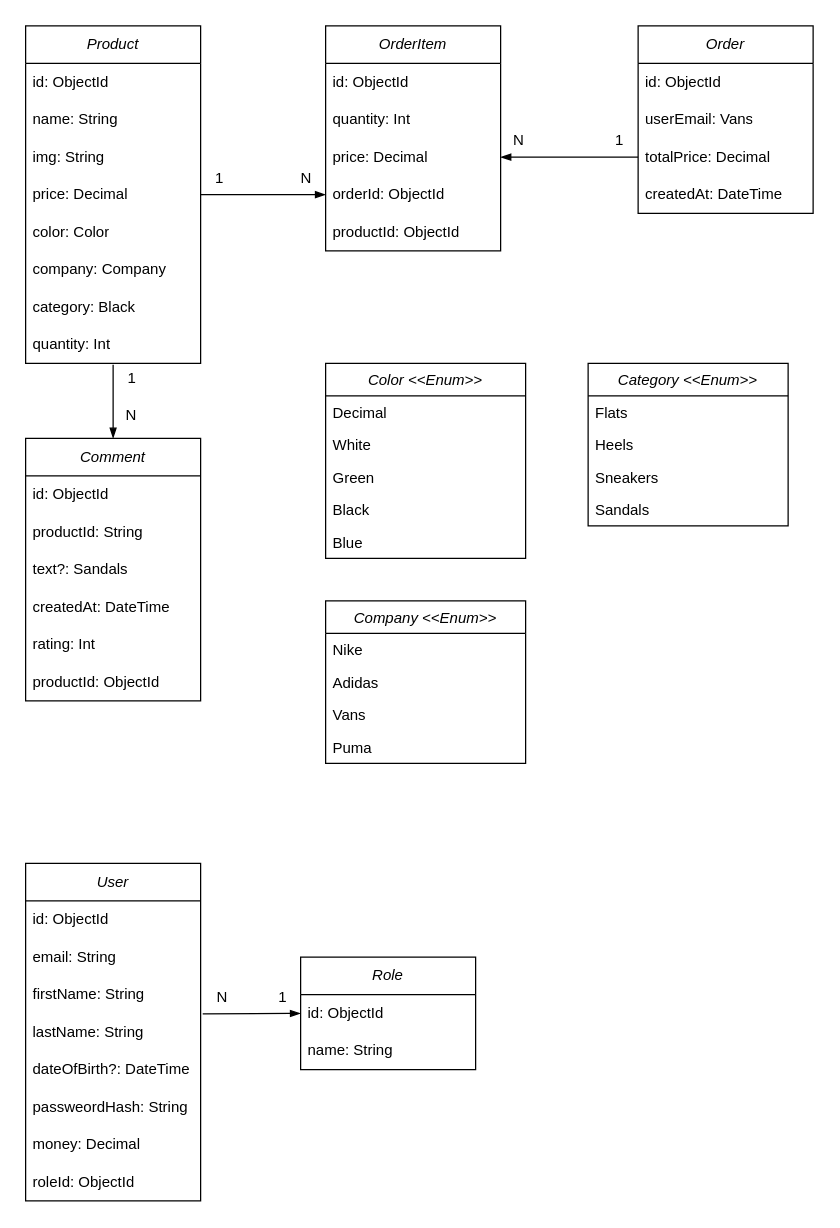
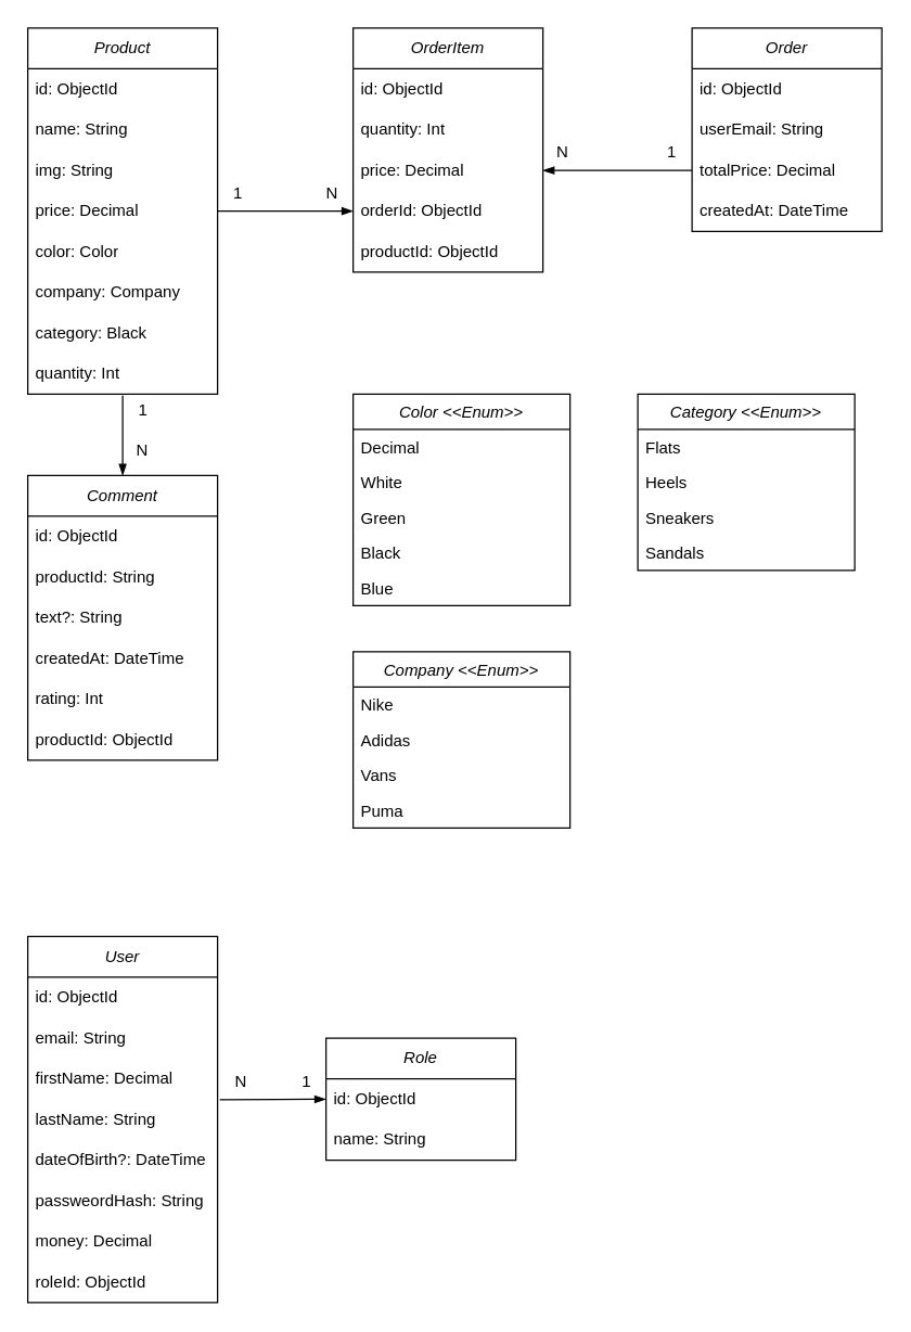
  <mxCell id="0" />
  <mxCell id="1" parent="0" />
  <mxCell id="2" value="&lt;i&gt;Product&lt;/i&gt;" style="swimlane;fontStyle=0;childLayout=stackLayout;horizontal=1;startSize=30;horizontalStack=0;resizeParent=1;resizeParentMax=0;resizeLast=0;collapsible=1;marginBottom=0;whiteSpace=wrap;html=1;" parent="1" vertex="1"><mxGeometry x="20" y="20" width="140" height="270" as="geometry" /></mxCell>
  <mxCell id="3" value="id: ObjectId" style="text;strokeColor=none;fillColor=none;align=left;verticalAlign=middle;spacingLeft=4;spacingRight=4;overflow=hidden;points=[[0,0.5],[1,0.5]];portConstraint=eastwest;rotatable=0;whiteSpace=wrap;html=1;" parent="2" vertex="1"><mxGeometry y="30" width="140" height="30" as="geometry" /></mxCell>
  <mxCell id="4" value="name: String" style="text;strokeColor=none;fillColor=none;align=left;verticalAlign=middle;spacingLeft=4;spacingRight=4;overflow=hidden;points=[[0,0.5],[1,0.5]];portConstraint=eastwest;rotatable=0;whiteSpace=wrap;html=1;" parent="2" vertex="1"><mxGeometry y="60" width="140" height="30" as="geometry" /></mxCell>
  <mxCell id="5" value="img: String" style="text;strokeColor=none;fillColor=none;align=left;verticalAlign=middle;spacingLeft=4;spacingRight=4;overflow=hidden;points=[[0,0.5],[1,0.5]];portConstraint=eastwest;rotatable=0;whiteSpace=wrap;html=1;" parent="2" vertex="1"><mxGeometry y="90" width="140" height="30" as="geometry" /></mxCell>
  <mxCell id="6" value="price: Decimal" style="text;strokeColor=none;fillColor=none;align=left;verticalAlign=middle;spacingLeft=4;spacingRight=4;overflow=hidden;points=[[0,0.5],[1,0.5]];portConstraint=eastwest;rotatable=0;whiteSpace=wrap;html=1;" parent="2" vertex="1"><mxGeometry y="120" width="140" height="30" as="geometry" /></mxCell>
  <mxCell id="7" value="color: Color" style="text;strokeColor=none;fillColor=none;align=left;verticalAlign=middle;spacingLeft=4;spacingRight=4;overflow=hidden;points=[[0,0.5],[1,0.5]];portConstraint=eastwest;rotatable=0;whiteSpace=wrap;html=1;" parent="2" vertex="1"><mxGeometry y="150" width="140" height="30" as="geometry" /></mxCell>
  <mxCell id="8" value="company: Company" style="text;strokeColor=none;fillColor=none;align=left;verticalAlign=middle;spacingLeft=4;spacingRight=4;overflow=hidden;points=[[0,0.5],[1,0.5]];portConstraint=eastwest;rotatable=0;whiteSpace=wrap;html=1;" parent="2" vertex="1"><mxGeometry y="180" width="140" height="30" as="geometry" /></mxCell>
  <mxCell id="9" value="category: Black" style="text;strokeColor=none;fillColor=none;align=left;verticalAlign=middle;spacingLeft=4;spacingRight=4;overflow=hidden;points=[[0,0.5],[1,0.5]];portConstraint=eastwest;rotatable=0;whiteSpace=wrap;html=1;" parent="2" vertex="1"><mxGeometry y="210" width="140" height="30" as="geometry" /></mxCell>
  <mxCell id="10" value="quantity: Int" style="text;strokeColor=none;fillColor=none;align=left;verticalAlign=middle;spacingLeft=4;spacingRight=4;overflow=hidden;points=[[0,0.5],[1,0.5]];portConstraint=eastwest;rotatable=0;whiteSpace=wrap;html=1;" parent="2" vertex="1"><mxGeometry y="240" width="140" height="30" as="geometry" /></mxCell>
  <mxCell id="11" value="&lt;i&gt;Comment&lt;/i&gt;" style="swimlane;fontStyle=0;childLayout=stackLayout;horizontal=1;startSize=30;horizontalStack=0;resizeParent=1;resizeParentMax=0;resizeLast=0;collapsible=1;marginBottom=0;whiteSpace=wrap;html=1;" parent="1" vertex="1"><mxGeometry x="20" y="350" width="140" height="210" as="geometry" /></mxCell>
  <mxCell id="12" value="id: ObjectId" style="text;strokeColor=none;fillColor=none;align=left;verticalAlign=middle;spacingLeft=4;spacingRight=4;overflow=hidden;points=[[0,0.5],[1,0.5]];portConstraint=eastwest;rotatable=0;whiteSpace=wrap;html=1;" parent="11" vertex="1"><mxGeometry y="30" width="140" height="30" as="geometry" /></mxCell>
  <mxCell id="13" value="productId: String" style="text;strokeColor=none;fillColor=none;align=left;verticalAlign=middle;spacingLeft=4;spacingRight=4;overflow=hidden;points=[[0,0.5],[1,0.5]];portConstraint=eastwest;rotatable=0;whiteSpace=wrap;html=1;" parent="11" vertex="1"><mxGeometry y="60" width="140" height="30" as="geometry" /></mxCell>
- <mxCell id="14" value="text?: Sandals" style="text;strokeColor=none;fillColor=none;align=left;verticalAlign=middle;spacingLeft=4;spacingRight=4;overflow=hidden;points=[[0,0.5],[1,0.5]];portConstraint=eastwest;rotatable=0;whiteSpace=wrap;html=1;" parent="11" vertex="1"><mxGeometry y="90" width="140" height="30" as="geometry" /></mxCell>
+ <mxCell id="14" value="text?: String" style="text;strokeColor=none;fillColor=none;align=left;verticalAlign=middle;spacingLeft=4;spacingRight=4;overflow=hidden;points=[[0,0.5],[1,0.5]];portConstraint=eastwest;rotatable=0;whiteSpace=wrap;html=1;" parent="11" vertex="1"><mxGeometry y="90" width="140" height="30" as="geometry" /></mxCell>
  <mxCell id="15" value="createdAt: DateTime" style="text;strokeColor=none;fillColor=none;align=left;verticalAlign=middle;spacingLeft=4;spacingRight=4;overflow=hidden;points=[[0,0.5],[1,0.5]];portConstraint=eastwest;rotatable=0;whiteSpace=wrap;html=1;" parent="11" vertex="1"><mxGeometry y="120" width="140" height="30" as="geometry" /></mxCell>
  <mxCell id="16" value="rating: Int" style="text;strokeColor=none;fillColor=none;align=left;verticalAlign=middle;spacingLeft=4;spacingRight=4;overflow=hidden;points=[[0,0.5],[1,0.5]];portConstraint=eastwest;rotatable=0;whiteSpace=wrap;html=1;" parent="11" vertex="1"><mxGeometry y="150" width="140" height="30" as="geometry" /></mxCell>
  <mxCell id="17" value="productId: ObjectId" style="text;strokeColor=none;fillColor=none;align=left;verticalAlign=middle;spacingLeft=4;spacingRight=4;overflow=hidden;points=[[0,0.5],[1,0.5]];portConstraint=eastwest;rotatable=0;whiteSpace=wrap;html=1;" parent="11" vertex="1"><mxGeometry y="180" width="140" height="30" as="geometry" /></mxCell>
  <mxCell id="18" value="" style="endArrow=blockThin;shadow=0;strokeWidth=1;rounded=0;curved=0;endFill=1;edgeStyle=elbowEdgeStyle;elbow=vertical;entryX=0.5;entryY=0;entryDx=0;entryDy=0;" parent="1" target="11" edge="1"><mxGeometry x="0.5" y="41" relative="1" as="geometry"><mxPoint x="90" y="291" as="sourcePoint" /><mxPoint x="200" y="90" as="targetPoint" /><mxPoint x="-40" y="32" as="offset" /></mxGeometry></mxCell>
  <mxCell id="19" value="1" style="resizable=0;align=left;verticalAlign=bottom;labelBackgroundColor=none;fontSize=12;" parent="18" connectable="0" vertex="1"><mxGeometry x="-1" relative="1" as="geometry"><mxPoint x="10" y="19" as="offset" /></mxGeometry></mxCell>
  <mxCell id="20" value="N" style="resizable=0;align=right;verticalAlign=bottom;labelBackgroundColor=none;fontSize=12;" parent="18" connectable="0" vertex="1"><mxGeometry x="1" relative="1" as="geometry"><mxPoint x="20" y="-10" as="offset" /></mxGeometry></mxCell>
  <mxCell id="21" value="&lt;i&gt;Order&lt;/i&gt;" style="swimlane;fontStyle=0;childLayout=stackLayout;horizontal=1;startSize=30;horizontalStack=0;resizeParent=1;resizeParentMax=0;resizeLast=0;collapsible=1;marginBottom=0;whiteSpace=wrap;html=1;" parent="1" vertex="1"><mxGeometry x="510" y="20" width="140" height="150" as="geometry" /></mxCell>
  <mxCell id="22" value="id: ObjectId" style="text;strokeColor=none;fillColor=none;align=left;verticalAlign=middle;spacingLeft=4;spacingRight=4;overflow=hidden;points=[[0,0.5],[1,0.5]];portConstraint=eastwest;rotatable=0;whiteSpace=wrap;html=1;" parent="21" vertex="1"><mxGeometry y="30" width="140" height="30" as="geometry" /></mxCell>
- <mxCell id="23" value="userEmail: Vans" style="text;strokeColor=none;fillColor=none;align=left;verticalAlign=middle;spacingLeft=4;spacingRight=4;overflow=hidden;points=[[0,0.5],[1,0.5]];portConstraint=eastwest;rotatable=0;whiteSpace=wrap;html=1;" parent="21" vertex="1"><mxGeometry y="60" width="140" height="30" as="geometry" /></mxCell>
+ <mxCell id="23" value="userEmail: String" style="text;strokeColor=none;fillColor=none;align=left;verticalAlign=middle;spacingLeft=4;spacingRight=4;overflow=hidden;points=[[0,0.5],[1,0.5]];portConstraint=eastwest;rotatable=0;whiteSpace=wrap;html=1;" parent="21" vertex="1"><mxGeometry y="60" width="140" height="30" as="geometry" /></mxCell>
  <mxCell id="24" value="totalPrice: Decimal" style="text;strokeColor=none;fillColor=none;align=left;verticalAlign=middle;spacingLeft=4;spacingRight=4;overflow=hidden;points=[[0,0.5],[1,0.5]];portConstraint=eastwest;rotatable=0;whiteSpace=wrap;html=1;" parent="21" vertex="1"><mxGeometry y="90" width="140" height="30" as="geometry" /></mxCell>
  <mxCell id="25" value="createdAt: DateTime" style="text;strokeColor=none;fillColor=none;align=left;verticalAlign=middle;spacingLeft=4;spacingRight=4;overflow=hidden;points=[[0,0.5],[1,0.5]];portConstraint=eastwest;rotatable=0;whiteSpace=wrap;html=1;" parent="21" vertex="1"><mxGeometry y="120" width="140" height="30" as="geometry" /></mxCell>
  <mxCell id="26" value="&lt;i&gt;OrderItem&lt;/i&gt;" style="swimlane;fontStyle=0;childLayout=stackLayout;horizontal=1;startSize=30;horizontalStack=0;resizeParent=1;resizeParentMax=0;resizeLast=0;collapsible=1;marginBottom=0;whiteSpace=wrap;html=1;" parent="1" vertex="1"><mxGeometry x="260" y="20" width="140" height="180" as="geometry" /></mxCell>
  <mxCell id="27" value="id: ObjectId" style="text;strokeColor=none;fillColor=none;align=left;verticalAlign=middle;spacingLeft=4;spacingRight=4;overflow=hidden;points=[[0,0.5],[1,0.5]];portConstraint=eastwest;rotatable=0;whiteSpace=wrap;html=1;" parent="26" vertex="1"><mxGeometry y="30" width="140" height="30" as="geometry" /></mxCell>
  <mxCell id="28" value="quantity: Int" style="text;strokeColor=none;fillColor=none;align=left;verticalAlign=middle;spacingLeft=4;spacingRight=4;overflow=hidden;points=[[0,0.5],[1,0.5]];portConstraint=eastwest;rotatable=0;whiteSpace=wrap;html=1;" parent="26" vertex="1"><mxGeometry y="60" width="140" height="30" as="geometry" /></mxCell>
  <mxCell id="29" value="price: Decimal" style="text;strokeColor=none;fillColor=none;align=left;verticalAlign=middle;spacingLeft=4;spacingRight=4;overflow=hidden;points=[[0,0.5],[1,0.5]];portConstraint=eastwest;rotatable=0;whiteSpace=wrap;html=1;" parent="26" vertex="1"><mxGeometry y="90" width="140" height="30" as="geometry" /></mxCell>
  <mxCell id="30" value="orderId: ObjectId" style="text;strokeColor=none;fillColor=none;align=left;verticalAlign=middle;spacingLeft=4;spacingRight=4;overflow=hidden;points=[[0,0.5],[1,0.5]];portConstraint=eastwest;rotatable=0;whiteSpace=wrap;html=1;" parent="26" vertex="1"><mxGeometry y="120" width="140" height="30" as="geometry" /></mxCell>
  <mxCell id="31" value="productId: ObjectId" style="text;strokeColor=none;fillColor=none;align=left;verticalAlign=middle;spacingLeft=4;spacingRight=4;overflow=hidden;points=[[0,0.5],[1,0.5]];portConstraint=eastwest;rotatable=0;whiteSpace=wrap;html=1;" parent="26" vertex="1"><mxGeometry y="150" width="140" height="30" as="geometry" /></mxCell>
  <mxCell id="32" value="" style="endArrow=blockThin;shadow=0;strokeWidth=1;rounded=0;curved=0;endFill=1;edgeStyle=elbowEdgeStyle;elbow=vertical;entryX=1;entryY=0.5;entryDx=0;entryDy=0;exitX=0;exitY=0.5;exitDx=0;exitDy=0;" parent="1" source="24" target="29" edge="1"><mxGeometry x="0.5" y="41" relative="1" as="geometry"><mxPoint x="440" y="95.5" as="sourcePoint" /><mxPoint x="440" y="154.5" as="targetPoint" /><mxPoint x="-40" y="32" as="offset" /></mxGeometry></mxCell>
  <mxCell id="33" value="1" style="resizable=0;align=left;verticalAlign=bottom;labelBackgroundColor=none;fontSize=12;" parent="32" connectable="0" vertex="1"><mxGeometry x="-1" relative="1" as="geometry"><mxPoint x="-20" y="-5" as="offset" /></mxGeometry></mxCell>
  <mxCell id="34" value="N" style="resizable=0;align=right;verticalAlign=bottom;labelBackgroundColor=none;fontSize=12;" parent="32" connectable="0" vertex="1"><mxGeometry x="1" relative="1" as="geometry"><mxPoint x="20" y="-5" as="offset" /></mxGeometry></mxCell>
  <mxCell id="35" value="" style="endArrow=blockThin;shadow=0;strokeWidth=1;rounded=0;curved=0;endFill=1;edgeStyle=elbowEdgeStyle;elbow=vertical;entryX=0;entryY=0.5;entryDx=0;entryDy=0;exitX=1;exitY=0.5;exitDx=0;exitDy=0;" parent="1" source="6" edge="1"><mxGeometry x="0.5" y="41" relative="1" as="geometry"><mxPoint x="210" y="125.5" as="sourcePoint" /><mxPoint x="260" y="155" as="targetPoint" /><mxPoint x="-40" y="32" as="offset" /></mxGeometry></mxCell>
  <mxCell id="36" value="1" style="resizable=0;align=left;verticalAlign=bottom;labelBackgroundColor=none;fontSize=12;" parent="35" connectable="0" vertex="1"><mxGeometry x="-1" relative="1" as="geometry"><mxPoint x="10" y="-5" as="offset" /></mxGeometry></mxCell>
  <mxCell id="37" value="N" style="resizable=0;align=right;verticalAlign=bottom;labelBackgroundColor=none;fontSize=12;" parent="35" connectable="0" vertex="1"><mxGeometry x="1" relative="1" as="geometry"><mxPoint x="-10" y="-5" as="offset" /></mxGeometry></mxCell>
  <mxCell id="38" value="Color &lt;&lt;Enum&gt;&gt;" style="swimlane;fontStyle=2;align=center;verticalAlign=top;childLayout=stackLayout;horizontal=1;startSize=26;horizontalStack=0;resizeParent=1;resizeLast=0;collapsible=1;marginBottom=0;rounded=0;shadow=0;strokeWidth=1;" parent="1" vertex="1"><mxGeometry x="260" y="290" width="160" height="156" as="geometry"><mxRectangle x="550" y="140" width="160" height="26" as="alternateBounds" /></mxGeometry></mxCell>
  <mxCell id="39" value="Decimal" style="text;align=left;verticalAlign=top;spacingLeft=4;spacingRight=4;overflow=hidden;rotatable=0;points=[[0,0.5],[1,0.5]];portConstraint=eastwest;" parent="38" vertex="1"><mxGeometry y="26" width="160" height="26" as="geometry" /></mxCell>
  <mxCell id="40" value="White" style="text;align=left;verticalAlign=top;spacingLeft=4;spacingRight=4;overflow=hidden;rotatable=0;points=[[0,0.5],[1,0.5]];portConstraint=eastwest;rounded=0;shadow=0;html=0;" parent="38" vertex="1"><mxGeometry y="52" width="160" height="26" as="geometry" /></mxCell>
  <mxCell id="41" value="Green" style="text;align=left;verticalAlign=top;spacingLeft=4;spacingRight=4;overflow=hidden;rotatable=0;points=[[0,0.5],[1,0.5]];portConstraint=eastwest;rounded=0;shadow=0;html=0;" parent="38" vertex="1"><mxGeometry y="78" width="160" height="26" as="geometry" /></mxCell>
  <mxCell id="42" value="Black" style="text;align=left;verticalAlign=top;spacingLeft=4;spacingRight=4;overflow=hidden;rotatable=0;points=[[0,0.5],[1,0.5]];portConstraint=eastwest;rounded=0;shadow=0;html=0;" parent="38" vertex="1"><mxGeometry y="104" width="160" height="26" as="geometry" /></mxCell>
  <mxCell id="43" value="Blue" style="text;align=left;verticalAlign=top;spacingLeft=4;spacingRight=4;overflow=hidden;rotatable=0;points=[[0,0.5],[1,0.5]];portConstraint=eastwest;rounded=0;shadow=0;html=0;" parent="38" vertex="1"><mxGeometry y="130" width="160" height="26" as="geometry" /></mxCell>
  <mxCell id="44" value="Category &lt;&lt;Enum&gt;&gt;" style="swimlane;fontStyle=2;align=center;verticalAlign=top;childLayout=stackLayout;horizontal=1;startSize=26;horizontalStack=0;resizeParent=1;resizeLast=0;collapsible=1;marginBottom=0;rounded=0;shadow=0;strokeWidth=1;" parent="1" vertex="1"><mxGeometry x="470" y="290" width="160" height="130" as="geometry"><mxRectangle x="550" y="140" width="160" height="26" as="alternateBounds" /></mxGeometry></mxCell>
  <mxCell id="45" value="Flats" style="text;align=left;verticalAlign=top;spacingLeft=4;spacingRight=4;overflow=hidden;rotatable=0;points=[[0,0.5],[1,0.5]];portConstraint=eastwest;" parent="44" vertex="1"><mxGeometry y="26" width="160" height="26" as="geometry" /></mxCell>
  <mxCell id="46" value="Heels" style="text;align=left;verticalAlign=top;spacingLeft=4;spacingRight=4;overflow=hidden;rotatable=0;points=[[0,0.5],[1,0.5]];portConstraint=eastwest;rounded=0;shadow=0;html=0;" parent="44" vertex="1"><mxGeometry y="52" width="160" height="26" as="geometry" /></mxCell>
  <mxCell id="47" value="Sneakers&#10;" style="text;align=left;verticalAlign=top;spacingLeft=4;spacingRight=4;overflow=hidden;rotatable=0;points=[[0,0.5],[1,0.5]];portConstraint=eastwest;rounded=0;shadow=0;html=0;" parent="44" vertex="1"><mxGeometry y="78" width="160" height="26" as="geometry" /></mxCell>
  <mxCell id="48" value="Sandals" style="text;align=left;verticalAlign=top;spacingLeft=4;spacingRight=4;overflow=hidden;rotatable=0;points=[[0,0.5],[1,0.5]];portConstraint=eastwest;rounded=0;shadow=0;html=0;" parent="44" vertex="1"><mxGeometry y="104" width="160" height="26" as="geometry" /></mxCell>
  <mxCell id="49" value="Company &lt;&lt;Enum&gt;&gt;" style="swimlane;fontStyle=2;align=center;verticalAlign=top;childLayout=stackLayout;horizontal=1;startSize=26;horizontalStack=0;resizeParent=1;resizeLast=0;collapsible=1;marginBottom=0;rounded=0;shadow=0;strokeWidth=1;" parent="1" vertex="1"><mxGeometry x="260" y="480" width="160" height="130" as="geometry"><mxRectangle x="550" y="140" width="160" height="26" as="alternateBounds" /></mxGeometry></mxCell>
  <mxCell id="50" value="Nike" style="text;align=left;verticalAlign=top;spacingLeft=4;spacingRight=4;overflow=hidden;rotatable=0;points=[[0,0.5],[1,0.5]];portConstraint=eastwest;" parent="49" vertex="1"><mxGeometry y="26" width="160" height="26" as="geometry" /></mxCell>
  <mxCell id="51" value="Adidas" style="text;align=left;verticalAlign=top;spacingLeft=4;spacingRight=4;overflow=hidden;rotatable=0;points=[[0,0.5],[1,0.5]];portConstraint=eastwest;rounded=0;shadow=0;html=0;" parent="49" vertex="1"><mxGeometry y="52" width="160" height="26" as="geometry" /></mxCell>
  <mxCell id="52" value="Vans" style="text;align=left;verticalAlign=top;spacingLeft=4;spacingRight=4;overflow=hidden;rotatable=0;points=[[0,0.5],[1,0.5]];portConstraint=eastwest;rounded=0;shadow=0;html=0;" parent="49" vertex="1"><mxGeometry y="78" width="160" height="26" as="geometry" /></mxCell>
  <mxCell id="53" value="Puma" style="text;align=left;verticalAlign=top;spacingLeft=4;spacingRight=4;overflow=hidden;rotatable=0;points=[[0,0.5],[1,0.5]];portConstraint=eastwest;rounded=0;shadow=0;html=0;" parent="49" vertex="1"><mxGeometry y="104" width="160" height="26" as="geometry" /></mxCell>
  <mxCell id="54" value="&lt;i&gt;User&lt;/i&gt;" style="swimlane;fontStyle=0;childLayout=stackLayout;horizontal=1;startSize=30;horizontalStack=0;resizeParent=1;resizeParentMax=0;resizeLast=0;collapsible=1;marginBottom=0;whiteSpace=wrap;html=1;" parent="1" vertex="1"><mxGeometry x="20" y="690" width="140" height="270" as="geometry" /></mxCell>
  <mxCell id="55" value="id: ObjectId" style="text;strokeColor=none;fillColor=none;align=left;verticalAlign=middle;spacingLeft=4;spacingRight=4;overflow=hidden;points=[[0,0.5],[1,0.5]];portConstraint=eastwest;rotatable=0;whiteSpace=wrap;html=1;" parent="54" vertex="1"><mxGeometry y="30" width="140" height="30" as="geometry" /></mxCell>
  <mxCell id="56" value="email: String" style="text;strokeColor=none;fillColor=none;align=left;verticalAlign=middle;spacingLeft=4;spacingRight=4;overflow=hidden;points=[[0,0.5],[1,0.5]];portConstraint=eastwest;rotatable=0;whiteSpace=wrap;html=1;" parent="54" vertex="1"><mxGeometry y="60" width="140" height="30" as="geometry" /></mxCell>
- <mxCell id="57" value="firstName: String" style="text;strokeColor=none;fillColor=none;align=left;verticalAlign=middle;spacingLeft=4;spacingRight=4;overflow=hidden;points=[[0,0.5],[1,0.5]];portConstraint=eastwest;rotatable=0;whiteSpace=wrap;html=1;" parent="54" vertex="1"><mxGeometry y="90" width="140" height="30" as="geometry" /></mxCell>
+ <mxCell id="57" value="firstName: Decimal" style="text;strokeColor=none;fillColor=none;align=left;verticalAlign=middle;spacingLeft=4;spacingRight=4;overflow=hidden;points=[[0,0.5],[1,0.5]];portConstraint=eastwest;rotatable=0;whiteSpace=wrap;html=1;" parent="54" vertex="1"><mxGeometry y="90" width="140" height="30" as="geometry" /></mxCell>
  <mxCell id="58" value="lastName: String" style="text;strokeColor=none;fillColor=none;align=left;verticalAlign=middle;spacingLeft=4;spacingRight=4;overflow=hidden;points=[[0,0.5],[1,0.5]];portConstraint=eastwest;rotatable=0;whiteSpace=wrap;html=1;" parent="54" vertex="1"><mxGeometry y="120" width="140" height="30" as="geometry" /></mxCell>
  <mxCell id="59" value="dateOfBirth?: DateTime" style="text;strokeColor=none;fillColor=none;align=left;verticalAlign=middle;spacingLeft=4;spacingRight=4;overflow=hidden;points=[[0,0.5],[1,0.5]];portConstraint=eastwest;rotatable=0;whiteSpace=wrap;html=1;" parent="54" vertex="1"><mxGeometry y="150" width="140" height="30" as="geometry" /></mxCell>
  <mxCell id="60" value="passweordHash: String" style="text;strokeColor=none;fillColor=none;align=left;verticalAlign=middle;spacingLeft=4;spacingRight=4;overflow=hidden;points=[[0,0.5],[1,0.5]];portConstraint=eastwest;rotatable=0;whiteSpace=wrap;html=1;" parent="54" vertex="1"><mxGeometry y="180" width="140" height="30" as="geometry" /></mxCell>
  <mxCell id="61" value="money: Decimal" style="text;strokeColor=none;fillColor=none;align=left;verticalAlign=middle;spacingLeft=4;spacingRight=4;overflow=hidden;points=[[0,0.5],[1,0.5]];portConstraint=eastwest;rotatable=0;whiteSpace=wrap;html=1;" parent="54" vertex="1"><mxGeometry y="210" width="140" height="30" as="geometry" /></mxCell>
  <mxCell id="62" value="roleId: ObjectId" style="text;strokeColor=none;fillColor=none;align=left;verticalAlign=middle;spacingLeft=4;spacingRight=4;overflow=hidden;points=[[0,0.5],[1,0.5]];portConstraint=eastwest;rotatable=0;whiteSpace=wrap;html=1;" parent="54" vertex="1"><mxGeometry y="240" width="140" height="30" as="geometry" /></mxCell>
  <mxCell id="63" value="&lt;i&gt;Role&lt;/i&gt;" style="swimlane;fontStyle=0;childLayout=stackLayout;horizontal=1;startSize=30;horizontalStack=0;resizeParent=1;resizeParentMax=0;resizeLast=0;collapsible=1;marginBottom=0;whiteSpace=wrap;html=1;" parent="1" vertex="1"><mxGeometry x="240" y="765" width="140" height="90" as="geometry" /></mxCell>
  <mxCell id="64" value="id: ObjectId" style="text;strokeColor=none;fillColor=none;align=left;verticalAlign=middle;spacingLeft=4;spacingRight=4;overflow=hidden;points=[[0,0.5],[1,0.5]];portConstraint=eastwest;rotatable=0;whiteSpace=wrap;html=1;" parent="63" vertex="1"><mxGeometry y="30" width="140" height="30" as="geometry" /></mxCell>
  <mxCell id="65" value="name: String" style="text;strokeColor=none;fillColor=none;align=left;verticalAlign=middle;spacingLeft=4;spacingRight=4;overflow=hidden;points=[[0,0.5],[1,0.5]];portConstraint=eastwest;rotatable=0;whiteSpace=wrap;html=1;" parent="63" vertex="1"><mxGeometry y="60" width="140" height="30" as="geometry" /></mxCell>
  <mxCell id="66" value="" style="endArrow=blockThin;shadow=0;strokeWidth=1;rounded=0;curved=0;endFill=1;edgeStyle=elbowEdgeStyle;elbow=vertical;entryX=0;entryY=0.5;entryDx=0;entryDy=0;exitX=1.012;exitY=0.014;exitDx=0;exitDy=0;exitPerimeter=0;" parent="1" source="58" target="64" edge="1"><mxGeometry x="0.5" y="41" relative="1" as="geometry"><mxPoint x="170" y="810.1" as="sourcePoint" /><mxPoint x="270" y="810.1" as="targetPoint" /><mxPoint x="-40" y="32" as="offset" /></mxGeometry></mxCell>
  <mxCell id="67" value="N" style="resizable=0;align=left;verticalAlign=bottom;labelBackgroundColor=none;fontSize=12;" parent="66" connectable="0" vertex="1"><mxGeometry x="-1" relative="1" as="geometry"><mxPoint x="10" y="-5" as="offset" /></mxGeometry></mxCell>
  <mxCell id="68" value="1" style="resizable=0;align=right;verticalAlign=bottom;labelBackgroundColor=none;fontSize=12;" parent="66" connectable="0" vertex="1"><mxGeometry x="1" relative="1" as="geometry"><mxPoint x="-10" y="-5" as="offset" /></mxGeometry></mxCell>
